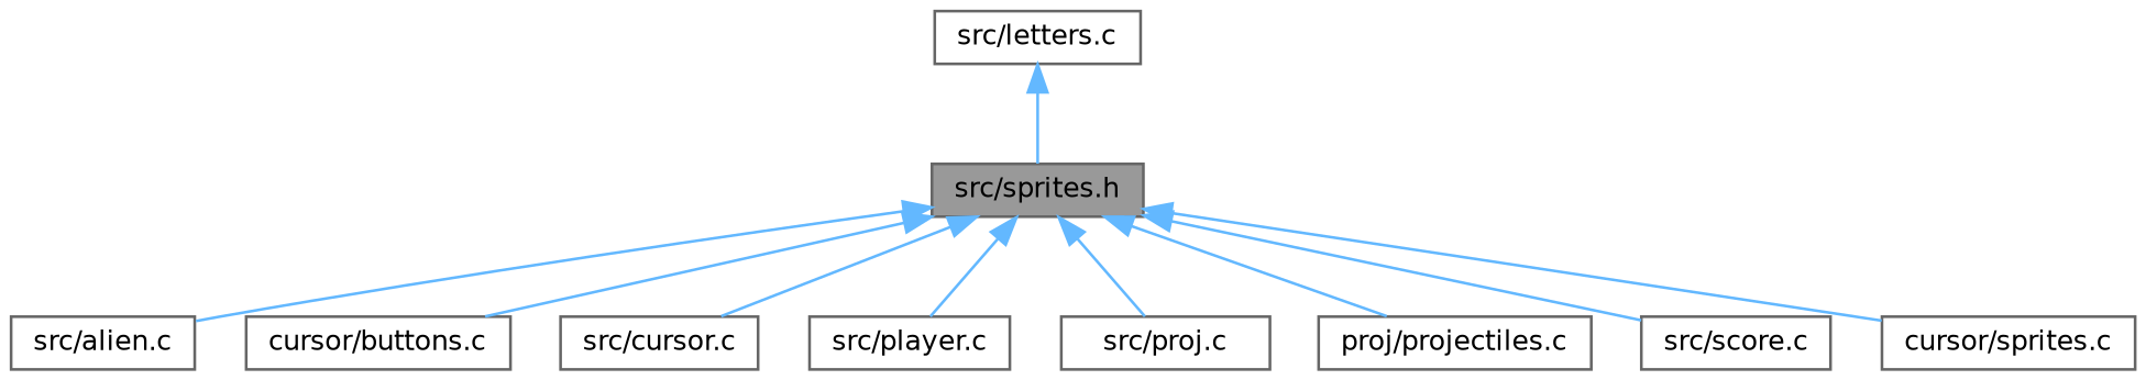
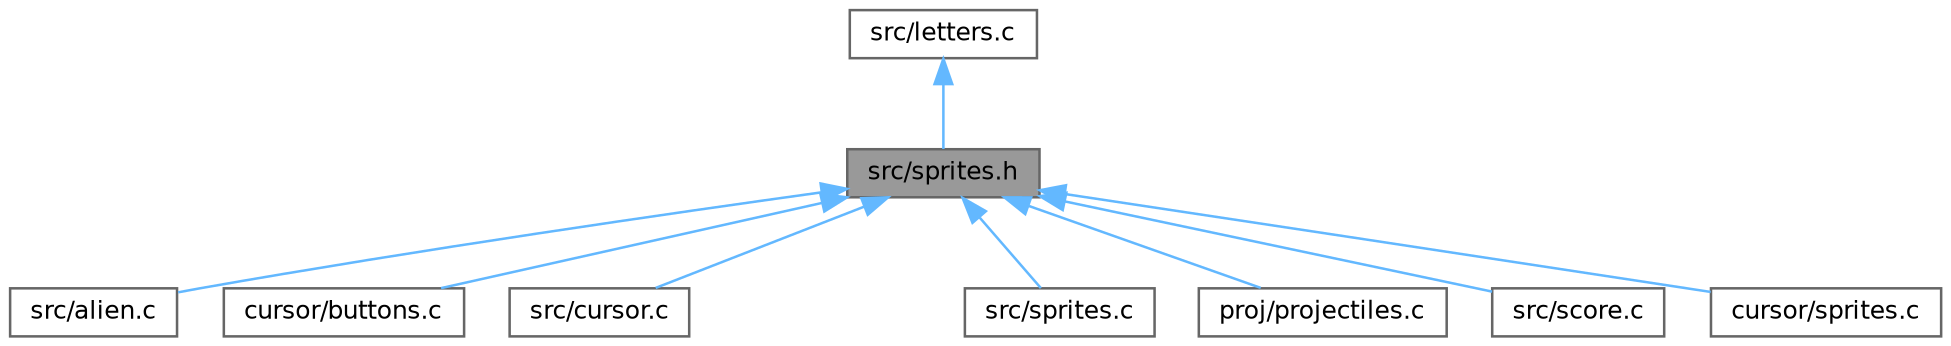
  digraph {
    node [color=grey40 fillcolor=white fontname=Helvetica fontsize=10 shape=box style=filled]
    edge [color=steelblue1 dir=back fontname=Helvetica fontsize=10 labelfontname=Helvetica labelfontsize=10 style=solid]
    n1 [color=gray40 fillcolor=grey60 fontcolor=black height=0.2 label="src/sprites.h" width=0.4]
    n2 [height=0.2 label="src/alien.c" width=0.4]
    n3 [height=0.2 label="cursor/buttons.c" width=0.4]
    n4 [height=0.2 label="src/cursor.c" width=0.4]
-   n5 [height=0.2 label="src/player.c" width=0.4]
-   n6 [height=0.2 label="src/proj.c" width=0.4]
+   n6 [height=0.2 label="src/sprites.c" width=0.4]
    n7 [height=0.2 label="proj/projectiles.c" width=0.4]
    n8 [height=0.2 label="src/score.c" width=0.4]
    n9 [height=0.2 label="cursor/sprites.c" width=0.4]
    n10 [height=0.2 label="src/letters.c" width=0.4]
    n1 -> n2
    n1 -> n3
    n1 -> n4
-   n1 -> n5
    n1 -> n6
    n1 -> n7
    n1 -> n8
    n1 -> n9
    n10 -> n1
  }
